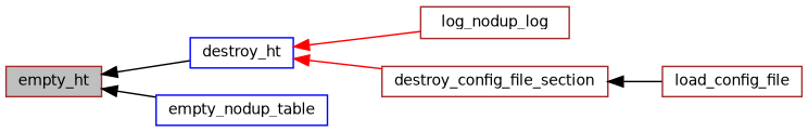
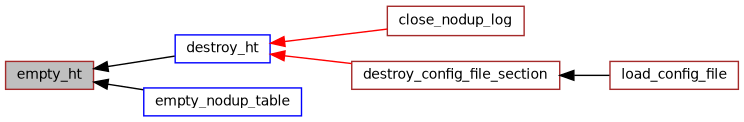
  digraph {
    rankdir=LR
    node [color=brown fillcolor=white fontname=Helvetica fontsize=10 shape=record style=filled]
    edge [color=black dir=back fontname=Helvetica fontsize=10 labelfontname=Helvetica labelfontsize=10 style=solid]
    n1 [fillcolor=grey75 fontcolor=black height=0.2 label=empty_ht width=0.4]
    n2 [color=blue height=0.2 label=destroy_ht width=0.4]
    n3 [color=blue height=0.2 label=empty_nodup_table width=0.4]
-   n4 [height=0.2 label=log_nodup_log width=0.4]
+   n4 [height=0.2 label=close_nodup_log width=0.4]
    n5 [height=0.2 label=destroy_config_file_section width=0.4]
    n6 [height=0.2 label=load_config_file width=0.4]
    n1 -> n2
    n1 -> n3
    n2 -> n4 [color=red]
    n2 -> n5 [color=red]
    n5 -> n6
  }
